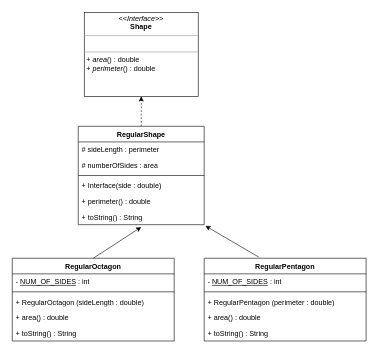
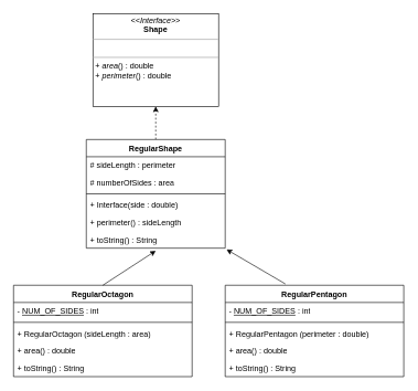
  <mxCell id="0" />
  <mxCell id="1" parent="0" />
  <mxCell id="2" value="&lt;p style=&quot;margin:0px;margin-top:4px;text-align:center;&quot;&gt;&lt;i&gt;&amp;lt;&amp;lt;Interface&amp;gt;&amp;gt;&lt;/i&gt;&lt;br&gt;&lt;b&gt;Shape&lt;/b&gt;&lt;/p&gt;&lt;hr size=&quot;1&quot;&gt;&lt;p style=&quot;margin:0px;margin-left:4px;&quot;&gt;&lt;br&gt;&lt;/p&gt;&lt;hr size=&quot;1&quot;&gt;&lt;p style=&quot;margin:0px;margin-left:4px;&quot;&gt;+ &lt;i&gt;area&lt;/i&gt;() : double&lt;br&gt;+ &lt;i&gt;perimeter&lt;/i&gt;() : double&lt;/p&gt;" style="verticalAlign=top;align=left;overflow=fill;fontSize=12;fontFamily=Helvetica;html=1;whiteSpace=wrap;" vertex="1" parent="1"><mxGeometry x="140" y="20" width="190" height="140" as="geometry" /></mxCell>
  <mxCell id="3" style="rounded=0;orthogonalLoop=1;jettySize=auto;html=1;exitX=0.5;exitY=0;exitDx=0;exitDy=0;entryX=0.5;entryY=1;entryDx=0;entryDy=0;strokeColor=default;dashed=1;" edge="1" parent="1" source="4" target="2"><mxGeometry relative="1" as="geometry" /></mxCell>
  <mxCell id="4" value="RegularShape" style="swimlane;fontStyle=1;align=center;verticalAlign=top;childLayout=stackLayout;horizontal=1;startSize=26;horizontalStack=0;resizeParent=1;resizeParentMax=0;resizeLast=0;collapsible=1;marginBottom=0;whiteSpace=wrap;html=1;" vertex="1" parent="1"><mxGeometry x="130" y="210" width="210" height="164" as="geometry" /></mxCell>
  <mxCell id="5" value="# sideLength : perimeter" style="text;strokeColor=none;fillColor=none;align=left;verticalAlign=top;spacingLeft=4;spacingRight=4;overflow=hidden;rotatable=0;points=[[0,0.5],[1,0.5]];portConstraint=eastwest;whiteSpace=wrap;html=1;" vertex="1" parent="4"><mxGeometry y="26" width="210" height="26" as="geometry" /></mxCell>
  <mxCell id="6" value="# numberOfSides : area" style="text;strokeColor=none;fillColor=none;align=left;verticalAlign=top;spacingLeft=4;spacingRight=4;overflow=hidden;rotatable=0;points=[[0,0.5],[1,0.5]];portConstraint=eastwest;whiteSpace=wrap;html=1;" vertex="1" parent="4"><mxGeometry y="52" width="210" height="26" as="geometry" /></mxCell>
  <mxCell id="7" value="" style="line;strokeWidth=1;fillColor=none;align=left;verticalAlign=middle;spacingTop=-1;spacingLeft=3;spacingRight=3;rotatable=0;labelPosition=right;points=[];portConstraint=eastwest;strokeColor=inherit;" vertex="1" parent="4"><mxGeometry y="78" width="210" height="8" as="geometry" /></mxCell>
  <mxCell id="8" value="+ Interface(side : double)" style="text;strokeColor=none;fillColor=none;align=left;verticalAlign=top;spacingLeft=4;spacingRight=4;overflow=hidden;rotatable=0;points=[[0,0.5],[1,0.5]];portConstraint=eastwest;whiteSpace=wrap;html=1;" vertex="1" parent="4"><mxGeometry y="86" width="210" height="26" as="geometry" /></mxCell>
- <mxCell id="9" value="+ perimeter() : double" style="text;strokeColor=none;fillColor=none;align=left;verticalAlign=top;spacingLeft=4;spacingRight=4;overflow=hidden;rotatable=0;points=[[0,0.5],[1,0.5]];portConstraint=eastwest;whiteSpace=wrap;html=1;" vertex="1" parent="4"><mxGeometry y="112" width="210" height="26" as="geometry" /></mxCell>
+ <mxCell id="9" value="+ perimeter() : sideLength" style="text;strokeColor=none;fillColor=none;align=left;verticalAlign=top;spacingLeft=4;spacingRight=4;overflow=hidden;rotatable=0;points=[[0,0.5],[1,0.5]];portConstraint=eastwest;whiteSpace=wrap;html=1;" vertex="1" parent="4"><mxGeometry y="112" width="210" height="26" as="geometry" /></mxCell>
  <mxCell id="10" value="+ toString() : String" style="text;strokeColor=none;fillColor=none;align=left;verticalAlign=top;spacingLeft=4;spacingRight=4;overflow=hidden;rotatable=0;points=[[0,0.5],[1,0.5]];portConstraint=eastwest;whiteSpace=wrap;html=1;" vertex="1" parent="4"><mxGeometry y="138" width="210" height="26" as="geometry" /></mxCell>
  <mxCell id="11" value="RegularOctagon" style="swimlane;fontStyle=1;align=center;verticalAlign=top;childLayout=stackLayout;horizontal=1;startSize=26;horizontalStack=0;resizeParent=1;resizeParentMax=0;resizeLast=0;collapsible=1;marginBottom=0;whiteSpace=wrap;html=1;" vertex="1" parent="1"><mxGeometry x="20" y="430" width="270" height="138" as="geometry" /></mxCell>
  <mxCell id="12" value="- &lt;u&gt;NUM_OF_SIDES&lt;/u&gt; : int" style="text;strokeColor=none;fillColor=none;align=left;verticalAlign=top;spacingLeft=4;spacingRight=4;overflow=hidden;rotatable=0;points=[[0,0.5],[1,0.5]];portConstraint=eastwest;whiteSpace=wrap;html=1;" vertex="1" parent="11"><mxGeometry y="26" width="270" height="26" as="geometry" /></mxCell>
  <mxCell id="13" value="" style="line;strokeWidth=1;fillColor=none;align=left;verticalAlign=middle;spacingTop=-1;spacingLeft=3;spacingRight=3;rotatable=0;labelPosition=right;points=[];portConstraint=eastwest;strokeColor=inherit;" vertex="1" parent="11"><mxGeometry y="52" width="270" height="8" as="geometry" /></mxCell>
- <mxCell id="14" value="+ RegularOctagon (sideLength : double)" style="text;strokeColor=none;fillColor=none;align=left;verticalAlign=top;spacingLeft=4;spacingRight=4;overflow=hidden;rotatable=0;points=[[0,0.5],[1,0.5]];portConstraint=eastwest;whiteSpace=wrap;html=1;" vertex="1" parent="11"><mxGeometry y="60" width="270" height="26" as="geometry" /></mxCell>
+ <mxCell id="14" value="+ RegularOctagon (sideLength : area)" style="text;strokeColor=none;fillColor=none;align=left;verticalAlign=top;spacingLeft=4;spacingRight=4;overflow=hidden;rotatable=0;points=[[0,0.5],[1,0.5]];portConstraint=eastwest;whiteSpace=wrap;html=1;" vertex="1" parent="11"><mxGeometry y="60" width="270" height="26" as="geometry" /></mxCell>
  <mxCell id="15" value="+ area() : double" style="text;strokeColor=none;fillColor=none;align=left;verticalAlign=top;spacingLeft=4;spacingRight=4;overflow=hidden;rotatable=0;points=[[0,0.5],[1,0.5]];portConstraint=eastwest;whiteSpace=wrap;html=1;" vertex="1" parent="11"><mxGeometry y="86" width="270" height="26" as="geometry" /></mxCell>
  <mxCell id="16" value="+ toString() : String" style="text;strokeColor=none;fillColor=none;align=left;verticalAlign=top;spacingLeft=4;spacingRight=4;overflow=hidden;rotatable=0;points=[[0,0.5],[1,0.5]];portConstraint=eastwest;whiteSpace=wrap;html=1;" vertex="1" parent="11"><mxGeometry y="112" width="270" height="26" as="geometry" /></mxCell>
  <mxCell id="17" style="rounded=0;orthogonalLoop=1;jettySize=auto;html=1;exitX=0.5;exitY=0;exitDx=0;exitDy=0;entryX=0.5;entryY=1.154;entryDx=0;entryDy=0;entryPerimeter=0;strokeColor=default;" edge="1" parent="1" source="11" target="10"><mxGeometry relative="1" as="geometry" /></mxCell>
  <mxCell id="18" style="rounded=0;orthogonalLoop=1;jettySize=auto;html=1;exitX=0.455;exitY=-0.023;exitDx=0;exitDy=0;entryX=1.01;entryY=1.077;entryDx=0;entryDy=0;entryPerimeter=0;exitPerimeter=0;" edge="1" parent="1" target="10"><mxGeometry relative="1" as="geometry"><mxPoint x="431" y="428.022" as="sourcePoint" /></mxGeometry></mxCell>
  <mxCell id="19" value="RegularPentagon" style="swimlane;fontStyle=1;align=center;verticalAlign=top;childLayout=stackLayout;horizontal=1;startSize=26;horizontalStack=0;resizeParent=1;resizeParentMax=0;resizeLast=0;collapsible=1;marginBottom=0;whiteSpace=wrap;html=1;" vertex="1" parent="1"><mxGeometry x="340" y="430" width="270" height="138" as="geometry" /></mxCell>
  <mxCell id="20" value="- &lt;u&gt;NUM_OF_SIDES&lt;/u&gt; : int" style="text;strokeColor=none;fillColor=none;align=left;verticalAlign=top;spacingLeft=4;spacingRight=4;overflow=hidden;rotatable=0;points=[[0,0.5],[1,0.5]];portConstraint=eastwest;whiteSpace=wrap;html=1;" vertex="1" parent="19"><mxGeometry y="26" width="270" height="26" as="geometry" /></mxCell>
  <mxCell id="21" value="" style="line;strokeWidth=1;fillColor=none;align=left;verticalAlign=middle;spacingTop=-1;spacingLeft=3;spacingRight=3;rotatable=0;labelPosition=right;points=[];portConstraint=eastwest;strokeColor=inherit;" vertex="1" parent="19"><mxGeometry y="52" width="270" height="8" as="geometry" /></mxCell>
  <mxCell id="22" value="+ RegularPentagon&amp;nbsp;(perimeter : double)" style="text;strokeColor=none;fillColor=none;align=left;verticalAlign=top;spacingLeft=4;spacingRight=4;overflow=hidden;rotatable=0;points=[[0,0.5],[1,0.5]];portConstraint=eastwest;whiteSpace=wrap;html=1;" vertex="1" parent="19"><mxGeometry y="60" width="270" height="26" as="geometry" /></mxCell>
  <mxCell id="23" value="+ area() : double" style="text;strokeColor=none;fillColor=none;align=left;verticalAlign=top;spacingLeft=4;spacingRight=4;overflow=hidden;rotatable=0;points=[[0,0.5],[1,0.5]];portConstraint=eastwest;whiteSpace=wrap;html=1;" vertex="1" parent="19"><mxGeometry y="86" width="270" height="26" as="geometry" /></mxCell>
  <mxCell id="24" value="+ toString() : String" style="text;strokeColor=none;fillColor=none;align=left;verticalAlign=top;spacingLeft=4;spacingRight=4;overflow=hidden;rotatable=0;points=[[0,0.5],[1,0.5]];portConstraint=eastwest;whiteSpace=wrap;html=1;" vertex="1" parent="19"><mxGeometry y="112" width="270" height="26" as="geometry" /></mxCell>
